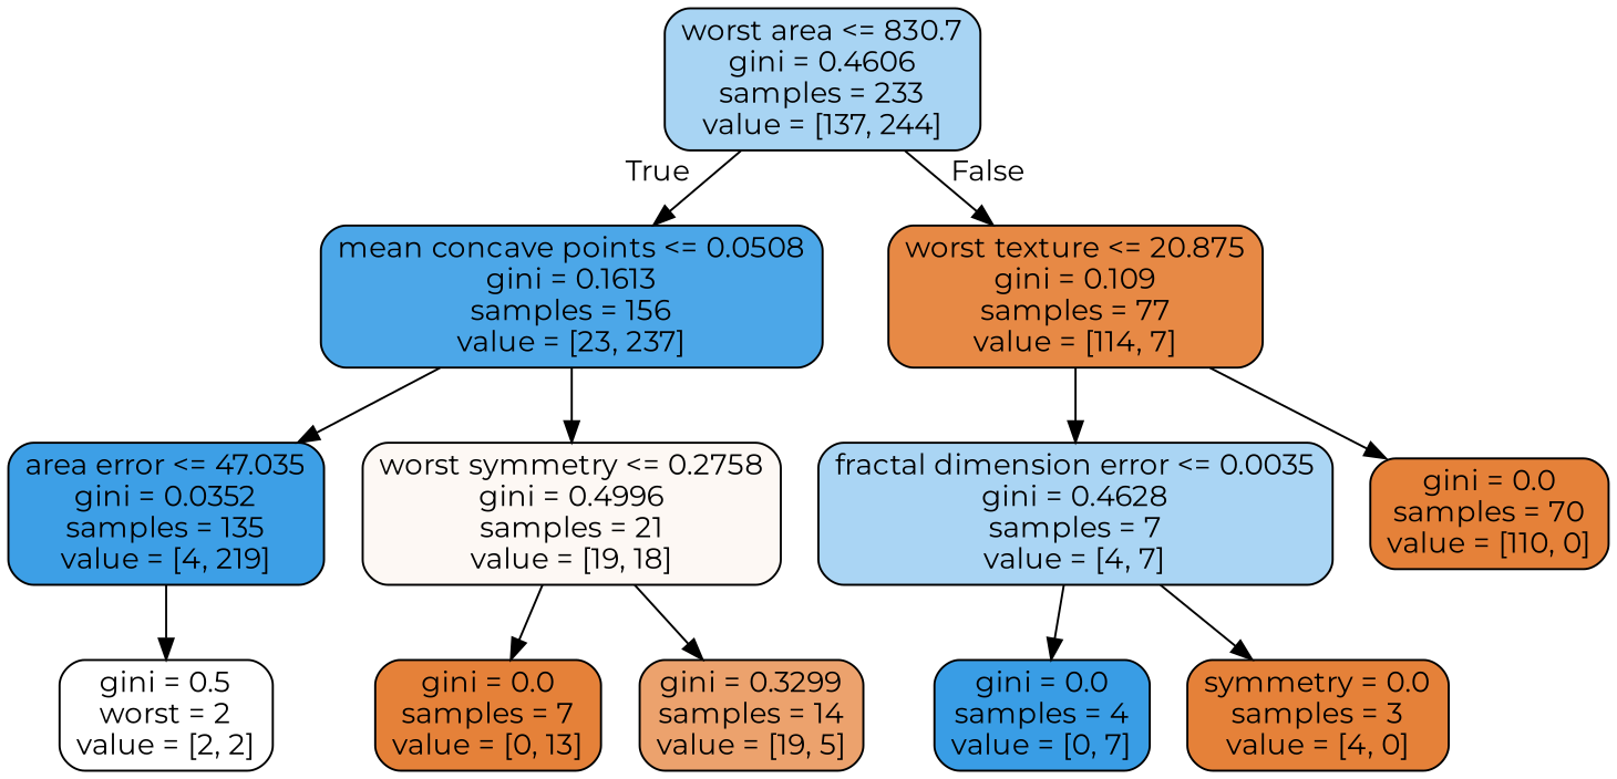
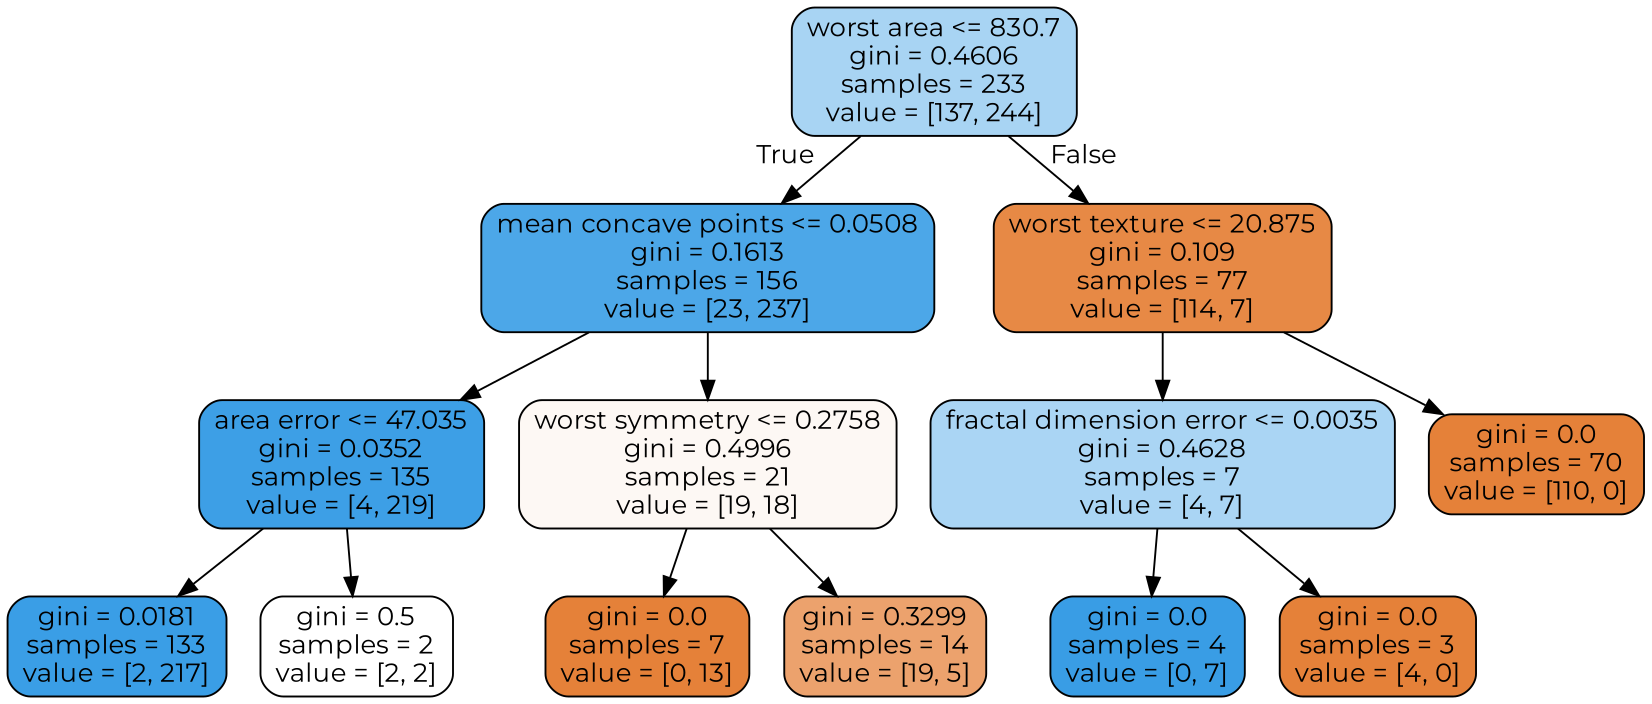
  digraph {
    fontname=Montserrat
    node [color=black fillcolor="#e58139ff" fontname=Montserrat shape=box style="filled, rounded"]
    edge [fontname=Montserrat]
    n1 [fillcolor="#399de570" label="worst area <= 830.7\ngini = 0.4606\nsamples = 233\nvalue = [137, 244]"]
    n2 [fillcolor="#399de5e6" label="mean concave points <= 0.0508\ngini = 0.1613\nsamples = 156\nvalue = [23, 237]"]
    n3 [fillcolor="#e58139ef" label="worst texture <= 20.875\ngini = 0.109\nsamples = 77\nvalue = [114, 7]"]
    n4 [fillcolor="#399de5fa" label="area error <= 47.035\ngini = 0.0352\nsamples = 135\nvalue = [4, 219]"]
    n5 [fillcolor="#e581390d" label="worst symmetry <= 0.2758\ngini = 0.4996\nsamples = 21\nvalue = [19, 18]"]
    n6 [fillcolor="#399de56d" label="fractal dimension error <= 0.0035\ngini = 0.4628\nsamples = 7\nvalue = [4, 7]"]
    n7 [label="gini = 0.0\nsamples = 70\nvalue = [110, 0]"]
-   n9 [fillcolor="#e5813900" label="gini = 0.5\nworst = 2\nvalue = [2, 2]"]
+   n8 [fillcolor="#399de5fd" label="gini = 0.0181\nsamples = 133\nvalue = [2, 217]"]
+   n9 [fillcolor="#e5813900" label="gini = 0.5\nsamples = 2\nvalue = [2, 2]"]
    n10 [label="gini = 0.0\nsamples = 7\nvalue = [0, 13]"]
    n11 [fillcolor="#e58139bc" label="gini = 0.3299\nsamples = 14\nvalue = [19, 5]"]
    n12 [fillcolor="#399de5ff" label="gini = 0.0\nsamples = 4\nvalue = [0, 7]"]
-   n13 [label="symmetry = 0.0\nsamples = 3\nvalue = [4, 0]"]
+   n13 [label="gini = 0.0\nsamples = 3\nvalue = [4, 0]"]
    n1 -> n2 [headlabel=True labelangle=45 labeldistance=2.5]
    n1 -> n3 [headlabel=False labelangle=-45 labeldistance=2.5]
    n2 -> n4
    n2 -> n5
    n3 -> n6
    n3 -> n7
+   n4 -> n8
    n4 -> n9
    n5 -> n10
    n5 -> n11
    n6 -> n12
    n6 -> n13
  }
